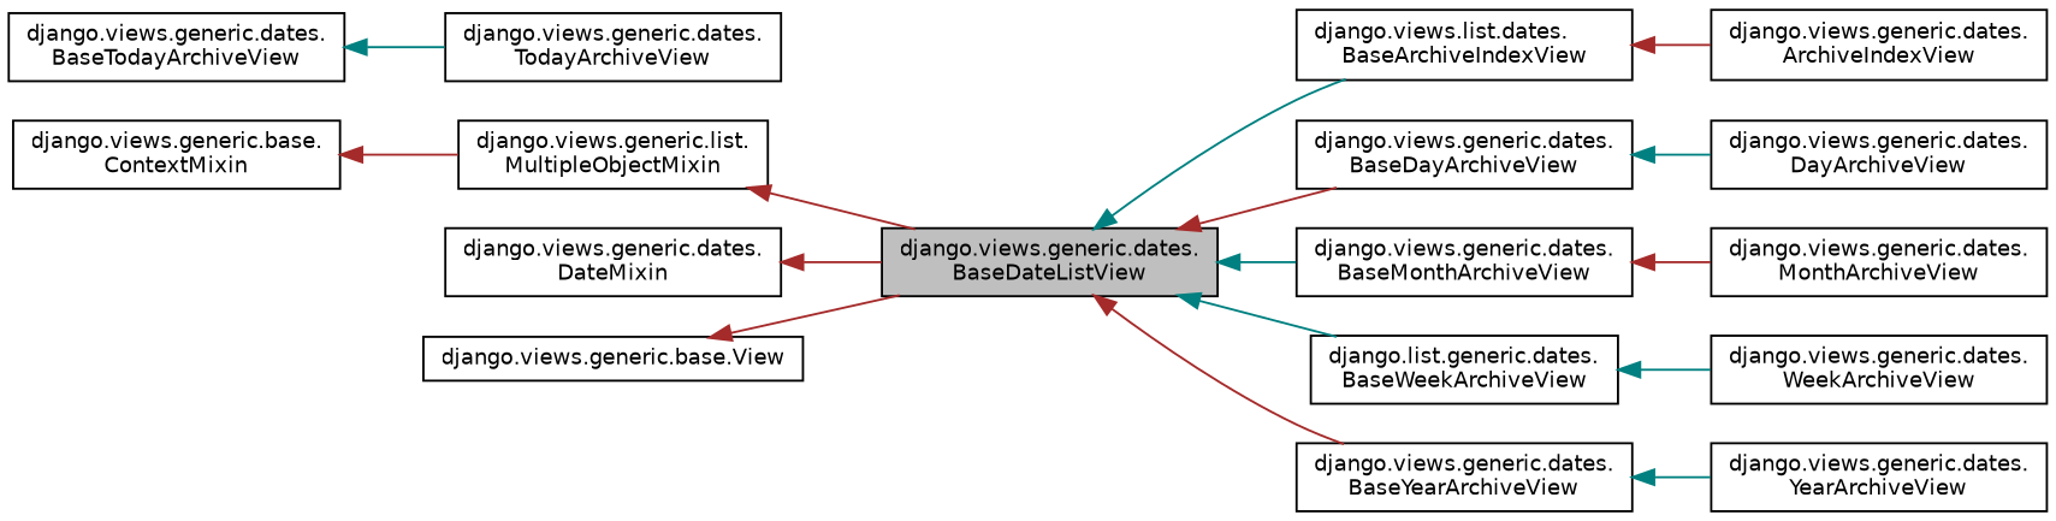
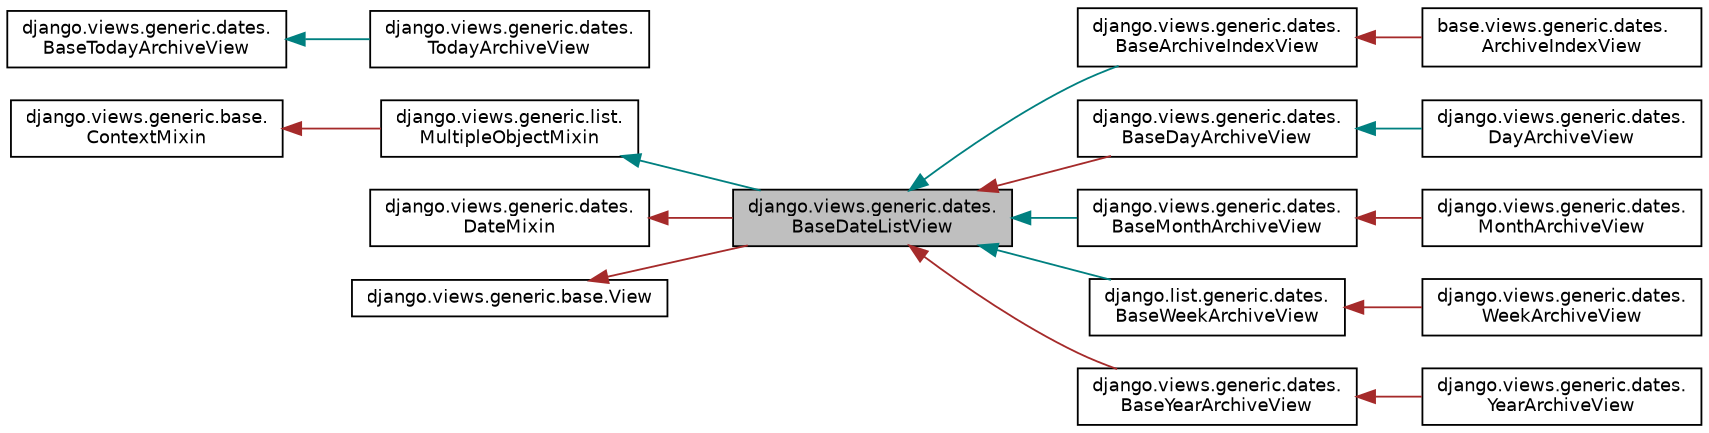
  digraph {
    rankdir=LR
    node [color=black fillcolor=white fontname=Helvetica fontsize=10 shape=record style=filled]
    edge [color=brown dir=back fontname=Helvetica fontsize=10 labelfontname=Helvetica labelfontsize=10 style=solid]
    n1 [fillcolor=grey75 fontcolor=black height=0.2 label="django.views.generic.dates.\lBaseDateListView" width=0.4]
-   n2 [height=0.2 label="django.views.list.dates.\lBaseArchiveIndexView" width=0.4]
+   n2 [height=0.2 label="django.views.generic.dates.\lBaseArchiveIndexView" width=0.4]
    n3 [height=0.2 label="django.views.generic.dates.\lBaseDayArchiveView" width=0.4]
    n4 [height=0.2 label="django.views.generic.dates.\lBaseMonthArchiveView" width=0.4]
    n5 [height=0.2 label="django.list.generic.dates.\lBaseWeekArchiveView" width=0.4]
    n6 [height=0.2 label="django.views.generic.dates.\lBaseYearArchiveView" width=0.4]
-   n7 [height=0.2 label="django.views.generic.dates.\lArchiveIndexView" width=0.4]
+   n7 [height=0.2 label="base.views.generic.dates.\lArchiveIndexView" width=0.4]
    n8 [height=0.2 label="django.views.generic.dates.\lDayArchiveView" width=0.4]
    n9 [height=0.2 label="django.views.generic.dates.\lMonthArchiveView" width=0.4]
    n10 [height=0.2 label="django.views.generic.dates.\lWeekArchiveView" width=0.4]
    n11 [height=0.2 label="django.views.generic.dates.\lYearArchiveView" width=0.4]
    n12 [height=0.2 label="django.views.generic.list.\lMultipleObjectMixin" width=0.4]
    n13 [height=0.2 label="django.views.generic.base.\lContextMixin" width=0.4]
    n14 [height=0.2 label="django.views.generic.dates.\lDateMixin" width=0.4]
    n15 [height=0.2 label="django.views.generic.base.View" width=0.4]
    n16 [height=0.2 label="django.views.generic.dates.\lBaseTodayArchiveView" width=0.4]
    n17 [height=0.2 label="django.views.generic.dates.\lTodayArchiveView" width=0.4]
    n1 -> n2 [color=teal]
    n1 -> n3
    n1 -> n4 [color=teal]
    n1 -> n5 [color=teal]
    n1 -> n6
    n2 -> n7
    n3 -> n8 [color=teal]
    n4 -> n9
-   n5 -> n10 [color=teal]
-   n6 -> n11 [color=teal]
-   n12 -> n1
+   n5 -> n10
+   n6 -> n11
+   n12 -> n1 [color=teal]
    n13 -> n12
    n14 -> n1
    n15 -> n1
    n16 -> n17 [color=teal]
  }
